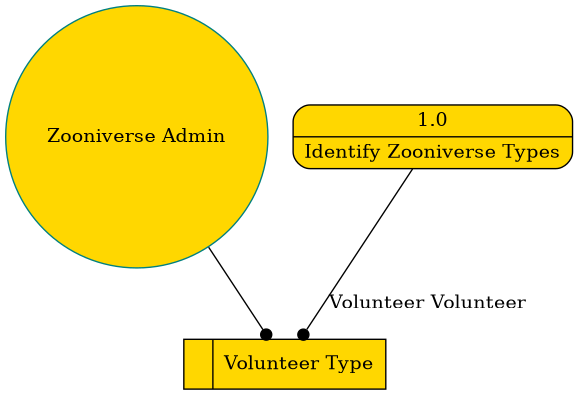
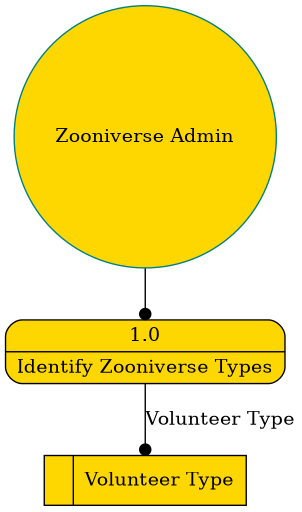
  digraph {
    node [color=black fillcolor=gold style=filled]
    edge [arrowhead=dot]
    n1 [label="<f0>  |<f1> Volunteer Type " shape=record]
    n2 [color=teal label="Zooniverse Admin" shape=circle]
    n3 [label="{<f0> 1.0|<f1> Identify Zooniverse Types }" shape=Mrecord]
-   n2 -> n1
-   n3 -> n1 [label="Volunteer Volunteer"]
+   n2 -> n3
+   n3 -> n1 [label="Volunteer Type"]
  }
